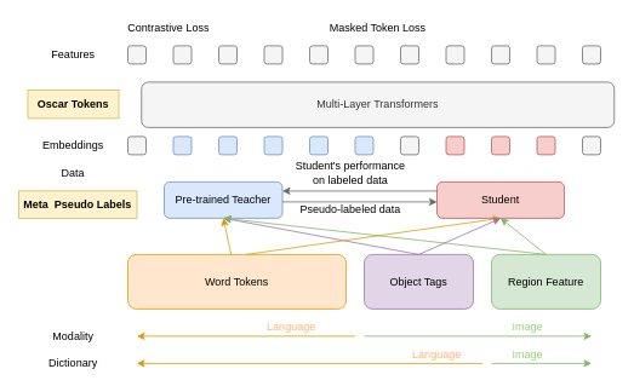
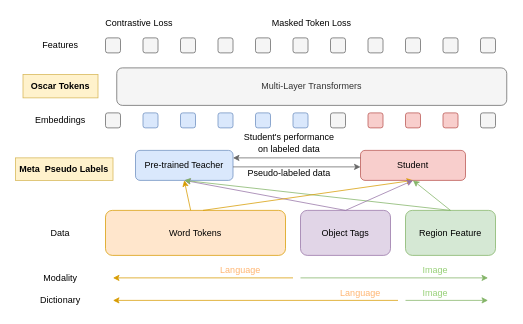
  <mxCell id="0" />
  <mxCell id="1" parent="0" />
  <mxCell id="2" value="Word Tokens" style="rounded=1;whiteSpace=wrap;html=1;fillColor=#ffe6cc;strokeColor=#d79b00;" vertex="1" parent="1"><mxGeometry x="140" y="280" width="240" height="60" as="geometry" /></mxCell>
  <mxCell id="3" value="Object Tags" style="rounded=1;whiteSpace=wrap;html=1;fillColor=#e1d5e7;strokeColor=#9673a6;" vertex="1" parent="1"><mxGeometry x="400" y="280" width="120" height="60" as="geometry" /></mxCell>
  <mxCell id="4" value="Region Feature" style="rounded=1;whiteSpace=wrap;html=1;fillColor=#d5e8d4;strokeColor=#82b366;" vertex="1" parent="1"><mxGeometry x="540" y="280" width="120" height="60" as="geometry" /></mxCell>
  <mxCell id="5" value="Multi-Layer Transformers" style="rounded=1;whiteSpace=wrap;html=1;fillColor=#f5f5f5;strokeColor=#666666;fontColor=#333333;" vertex="1" parent="1"><mxGeometry x="155" y="90" width="520" height="50" as="geometry" /></mxCell>
- <mxCell id="6" value="Data" style="text;html=1;strokeColor=none;fillColor=none;align=center;verticalAlign=middle;whiteSpace=wrap;rounded=0;" vertex="1" parent="1"><mxGeometry x="60" y="180" width="40" height="20" as="geometry" /></mxCell>
+ <mxCell id="6" value="Data" style="text;html=1;strokeColor=none;fillColor=none;align=center;verticalAlign=middle;whiteSpace=wrap;rounded=0;" vertex="1" parent="1"><mxGeometry x="60" y="300" width="40" height="20" as="geometry" /></mxCell>
  <mxCell id="7" value="Modality" style="text;html=1;strokeColor=none;fillColor=none;align=center;verticalAlign=middle;whiteSpace=wrap;rounded=0;" vertex="1" parent="1"><mxGeometry x="60" y="360" width="40" height="20" as="geometry" /></mxCell>
  <mxCell id="8" value="Dictionary" style="text;html=1;strokeColor=none;fillColor=none;align=center;verticalAlign=middle;whiteSpace=wrap;rounded=0;" vertex="1" parent="1"><mxGeometry x="60" y="390" width="40" height="20" as="geometry" /></mxCell>
  <mxCell id="9" value="Embeddings" style="text;html=1;strokeColor=none;fillColor=none;align=center;verticalAlign=middle;whiteSpace=wrap;rounded=0;" vertex="1" parent="1"><mxGeometry x="60" y="150" width="40" height="20" as="geometry" /></mxCell>
  <mxCell id="10" value="&lt;h4&gt;Oscar Tokens&lt;/h4&gt;" style="text;html=1;strokeColor=#d6b656;fillColor=#fff2cc;align=center;verticalAlign=middle;whiteSpace=wrap;rounded=0;" vertex="1" parent="1"><mxGeometry x="30" y="98.75" width="100" height="31.25" as="geometry" /></mxCell>
  <mxCell id="11" value="Features" style="text;html=1;strokeColor=none;fillColor=none;align=center;verticalAlign=middle;whiteSpace=wrap;rounded=0;" vertex="1" parent="1"><mxGeometry x="60" y="50" width="40" height="20" as="geometry" /></mxCell>
  <mxCell id="12" value="" style="endArrow=classic;html=1;fillColor=#ffe6cc;strokeColor=#d79b00;" edge="1" parent="1"><mxGeometry width="50" height="50" relative="1" as="geometry"><mxPoint x="390" y="370" as="sourcePoint" /><mxPoint x="150" y="370" as="targetPoint" /></mxGeometry></mxCell>
  <mxCell id="13" value="" style="endArrow=classic;html=1;fillColor=#ffe6cc;strokeColor=#d79b00;" edge="1" parent="1"><mxGeometry width="50" height="50" relative="1" as="geometry"><mxPoint x="530" y="400" as="sourcePoint" /><mxPoint x="150" y="400" as="targetPoint" /></mxGeometry></mxCell>
  <mxCell id="14" value="&lt;font color=&quot;#ffb570&quot;&gt;Language&lt;/font&gt;" style="text;html=1;strokeColor=none;fillColor=none;align=center;verticalAlign=middle;whiteSpace=wrap;rounded=0;" vertex="1" parent="1"><mxGeometry x="300" y="350" width="40" height="20" as="geometry" /></mxCell>
  <mxCell id="15" value="" style="endArrow=classic;html=1;fillColor=#d5e8d4;strokeColor=#82b366;" edge="1" parent="1"><mxGeometry width="50" height="50" relative="1" as="geometry"><mxPoint x="400" y="370" as="sourcePoint" /><mxPoint x="650" y="370" as="targetPoint" /></mxGeometry></mxCell>
  <mxCell id="16" value="" style="endArrow=classic;html=1;fillColor=#d5e8d4;strokeColor=#82b366;" edge="1" parent="1"><mxGeometry width="50" height="50" relative="1" as="geometry"><mxPoint x="540" y="400" as="sourcePoint" /><mxPoint x="650" y="400" as="targetPoint" /></mxGeometry></mxCell>
  <mxCell id="17" value="&lt;font color=&quot;#ffb570&quot;&gt;Language&lt;/font&gt;" style="text;html=1;strokeColor=none;fillColor=none;align=center;verticalAlign=middle;whiteSpace=wrap;rounded=0;" vertex="1" parent="1"><mxGeometry x="460" y="380" width="40" height="20" as="geometry" /></mxCell>
  <mxCell id="18" value="&lt;font&gt;Image&lt;/font&gt;" style="text;html=1;strokeColor=none;fillColor=none;align=center;verticalAlign=middle;whiteSpace=wrap;rounded=0;fontColor=#97D077;" vertex="1" parent="1"><mxGeometry x="560" y="380" width="40" height="20" as="geometry" /></mxCell>
  <mxCell id="19" value="&lt;font&gt;Image&lt;/font&gt;" style="text;html=1;strokeColor=none;fillColor=none;align=center;verticalAlign=middle;whiteSpace=wrap;rounded=0;fontColor=#97D077;" vertex="1" parent="1"><mxGeometry x="560" y="350" width="40" height="20" as="geometry" /></mxCell>
  <mxCell id="20" value="" style="rounded=1;whiteSpace=wrap;html=1;fontColor=#333333;fillColor=#f5f5f5;strokeColor=#666666;" vertex="1" parent="1"><mxGeometry x="140" y="50" width="20" height="20" as="geometry" /></mxCell>
  <mxCell id="21" value="" style="rounded=1;whiteSpace=wrap;html=1;fontColor=#333333;fillColor=#f5f5f5;strokeColor=#666666;" vertex="1" parent="1"><mxGeometry x="190" y="50" width="20" height="20" as="geometry" /></mxCell>
  <mxCell id="22" value="" style="rounded=1;whiteSpace=wrap;html=1;fontColor=#333333;fillColor=#f5f5f5;strokeColor=#666666;" vertex="1" parent="1"><mxGeometry x="240" y="50" width="20" height="20" as="geometry" /></mxCell>
  <mxCell id="23" value="" style="rounded=1;whiteSpace=wrap;html=1;fontColor=#333333;fillColor=#f5f5f5;strokeColor=#666666;" vertex="1" parent="1"><mxGeometry x="290" y="50" width="20" height="20" as="geometry" /></mxCell>
  <mxCell id="24" value="" style="rounded=1;whiteSpace=wrap;html=1;fontColor=#333333;fillColor=#f5f5f5;strokeColor=#666666;" vertex="1" parent="1"><mxGeometry x="340" y="50" width="20" height="20" as="geometry" /></mxCell>
  <mxCell id="25" value="" style="rounded=1;whiteSpace=wrap;html=1;fontColor=#333333;fillColor=#f5f5f5;strokeColor=#666666;" vertex="1" parent="1"><mxGeometry x="390" y="50" width="20" height="20" as="geometry" /></mxCell>
  <mxCell id="26" value="" style="rounded=1;whiteSpace=wrap;html=1;fontColor=#333333;fillColor=#f5f5f5;strokeColor=#666666;" vertex="1" parent="1"><mxGeometry x="440" y="50" width="20" height="20" as="geometry" /></mxCell>
  <mxCell id="27" value="" style="rounded=1;whiteSpace=wrap;html=1;fontColor=#333333;fillColor=#f5f5f5;strokeColor=#666666;" vertex="1" parent="1"><mxGeometry x="490" y="50" width="20" height="20" as="geometry" /></mxCell>
  <mxCell id="28" value="" style="rounded=1;whiteSpace=wrap;html=1;fontColor=#333333;fillColor=#f5f5f5;strokeColor=#666666;" vertex="1" parent="1"><mxGeometry x="540" y="50" width="20" height="20" as="geometry" /></mxCell>
  <mxCell id="29" value="" style="rounded=1;whiteSpace=wrap;html=1;fontColor=#333333;fillColor=#f5f5f5;strokeColor=#666666;" vertex="1" parent="1"><mxGeometry x="590" y="50" width="20" height="20" as="geometry" /></mxCell>
  <mxCell id="30" value="" style="rounded=1;whiteSpace=wrap;html=1;fontColor=#333333;fillColor=#f5f5f5;strokeColor=#666666;" vertex="1" parent="1"><mxGeometry x="640" y="50" width="20" height="20" as="geometry" /></mxCell>
  <mxCell id="31" value="&lt;font color=&quot;#000000&quot;&gt;Contrastive Loss&lt;/font&gt;" style="text;html=1;strokeColor=none;fillColor=none;align=center;verticalAlign=middle;whiteSpace=wrap;rounded=0;fontColor=#97D077;" vertex="1" parent="1"><mxGeometry x="130" y="20" width="110" height="20" as="geometry" /></mxCell>
  <mxCell id="32" value="&lt;font color=&quot;#000000&quot;&gt;Masked Token Loss&lt;/font&gt;" style="text;html=1;strokeColor=none;fillColor=none;align=center;verticalAlign=middle;whiteSpace=wrap;rounded=0;fontColor=#97D077;" vertex="1" parent="1"><mxGeometry x="360" y="20" width="110" height="20" as="geometry" /></mxCell>
  <mxCell id="33" value="&lt;font color=&quot;#000000&quot;&gt;Pre-trained Teacher&lt;/font&gt;" style="rounded=1;whiteSpace=wrap;html=1;fillColor=#dae8fc;strokeColor=#6c8ebf;" vertex="1" parent="1"><mxGeometry x="180" y="200" width="130" height="40" as="geometry" /></mxCell>
  <mxCell id="34" value="&lt;font color=&quot;#000000&quot;&gt;Student&lt;/font&gt;" style="rounded=1;whiteSpace=wrap;html=1;fillColor=#f8cecc;strokeColor=#b85450;" vertex="1" parent="1"><mxGeometry x="480" y="200" width="140" height="40" as="geometry" /></mxCell>
  <mxCell id="35" value="Pseudo-labeled data" style="text;html=1;strokeColor=none;fillColor=none;align=center;verticalAlign=middle;whiteSpace=wrap;rounded=0;" vertex="1" parent="1"><mxGeometry x="320" y="220" width="130" height="20" as="geometry" /></mxCell>
  <mxCell id="36" value="" style="endArrow=classic;html=1;fontColor=#97D077;entryX=0.5;entryY=1;entryDx=0;entryDy=0;fillColor=#ffe6cc;strokeColor=#d79b00;" edge="1" parent="1" source="2" target="33"><mxGeometry width="50" height="50" relative="1" as="geometry"><mxPoint x="330" y="400" as="sourcePoint" /><mxPoint x="380" y="350" as="targetPoint" /></mxGeometry></mxCell>
  <mxCell id="37" value="" style="endArrow=classic;html=1;fontColor=#97D077;fillColor=#e1d5e7;strokeColor=#9673a6;exitX=0.5;exitY=0;exitDx=0;exitDy=0;entryX=0.5;entryY=1;entryDx=0;entryDy=0;" edge="1" parent="1" source="3" target="33"><mxGeometry width="50" height="50" relative="1" as="geometry"><mxPoint x="276.429" y="290" as="sourcePoint" /><mxPoint x="276" y="240" as="targetPoint" /></mxGeometry></mxCell>
  <mxCell id="38" value="" style="endArrow=classic;html=1;fontColor=#97D077;fillColor=#d5e8d4;strokeColor=#82b366;exitX=0.5;exitY=0;exitDx=0;exitDy=0;entryX=0.5;entryY=1;entryDx=0;entryDy=0;" edge="1" parent="1" source="4" target="33"><mxGeometry width="50" height="50" relative="1" as="geometry"><mxPoint x="610" y="270" as="sourcePoint" /><mxPoint x="280" y="240" as="targetPoint" /></mxGeometry></mxCell>
  <mxCell id="39" value="" style="endArrow=classic;html=1;fontColor=#97D077;entryX=0.5;entryY=1;entryDx=0;entryDy=0;fillColor=#ffe6cc;strokeColor=#d79b00;" edge="1" parent="1" target="34"><mxGeometry width="50" height="50" relative="1" as="geometry"><mxPoint x="270" y="280" as="sourcePoint" /><mxPoint x="305" y="270" as="targetPoint" /></mxGeometry></mxCell>
  <mxCell id="40" value="" style="endArrow=classic;html=1;fontColor=#97D077;fillColor=#e1d5e7;strokeColor=#9673a6;entryX=0.5;entryY=1;entryDx=0;entryDy=0;" edge="1" parent="1" target="34"><mxGeometry width="50" height="50" relative="1" as="geometry"><mxPoint x="460" y="280" as="sourcePoint" /><mxPoint x="286" y="250" as="targetPoint" /></mxGeometry></mxCell>
  <mxCell id="41" value="" style="endArrow=classic;html=1;fontColor=#97D077;fillColor=#d5e8d4;strokeColor=#82b366;entryX=0.5;entryY=1;entryDx=0;entryDy=0;" edge="1" parent="1" target="34"><mxGeometry width="50" height="50" relative="1" as="geometry"><mxPoint x="600" y="280" as="sourcePoint" /><mxPoint x="290" y="250" as="targetPoint" /></mxGeometry></mxCell>
  <mxCell id="42" value="" style="endArrow=classic;html=1;fontColor=#97D077;entryX=0;entryY=0.25;entryDx=0;entryDy=0;exitX=1;exitY=0.25;exitDx=0;exitDy=0;fillColor=#f5f5f5;strokeColor=#666666;" edge="1" parent="1"><mxGeometry width="50" height="50" relative="1" as="geometry"><mxPoint x="310" y="222" as="sourcePoint" /><mxPoint x="480" y="222" as="targetPoint" /></mxGeometry></mxCell>
  <mxCell id="43" value="" style="endArrow=classic;html=1;fontColor=#97D077;exitX=0;exitY=0.5;exitDx=0;exitDy=0;fillColor=#f5f5f5;strokeColor=#666666;" edge="1" parent="1"><mxGeometry width="50" height="50" relative="1" as="geometry"><mxPoint x="480" y="210" as="sourcePoint" /><mxPoint x="310" y="210" as="targetPoint" /></mxGeometry></mxCell>
  <mxCell id="44" value="Student's performance on labeled data" style="text;html=1;strokeColor=none;fillColor=none;align=center;verticalAlign=middle;whiteSpace=wrap;rounded=0;" vertex="1" parent="1"><mxGeometry x="320" y="180" width="130" height="20" as="geometry" /></mxCell>
  <mxCell id="45" value="" style="rounded=1;whiteSpace=wrap;html=1;fontColor=#333333;fillColor=#f5f5f5;strokeColor=#666666;" vertex="1" parent="1"><mxGeometry x="140" y="150" width="20" height="20" as="geometry" /></mxCell>
  <mxCell id="46" value="" style="rounded=1;whiteSpace=wrap;html=1;fillColor=#dae8fc;strokeColor=#6c8ebf;" vertex="1" parent="1"><mxGeometry x="190" y="150" width="20" height="20" as="geometry" /></mxCell>
  <mxCell id="47" value="" style="rounded=1;whiteSpace=wrap;html=1;fillColor=#dae8fc;strokeColor=#6c8ebf;" vertex="1" parent="1"><mxGeometry x="240" y="150" width="20" height="20" as="geometry" /></mxCell>
  <mxCell id="48" value="" style="rounded=1;whiteSpace=wrap;html=1;fillColor=#dae8fc;strokeColor=#6c8ebf;" vertex="1" parent="1"><mxGeometry x="290" y="150" width="20" height="20" as="geometry" /></mxCell>
  <mxCell id="49" value="" style="rounded=1;whiteSpace=wrap;html=1;fillColor=#dae8fc;strokeColor=#6c8ebf;" vertex="1" parent="1"><mxGeometry x="340" y="150" width="20" height="20" as="geometry" /></mxCell>
  <mxCell id="50" value="" style="rounded=1;whiteSpace=wrap;html=1;fillColor=#dae8fc;strokeColor=#6c8ebf;" vertex="1" parent="1"><mxGeometry x="390" y="150" width="20" height="20" as="geometry" /></mxCell>
  <mxCell id="51" value="" style="rounded=1;whiteSpace=wrap;html=1;fontColor=#333333;fillColor=#f5f5f5;strokeColor=#666666;" vertex="1" parent="1"><mxGeometry x="440" y="150" width="20" height="20" as="geometry" /></mxCell>
  <mxCell id="52" value="" style="rounded=1;whiteSpace=wrap;html=1;fillColor=#f8cecc;strokeColor=#b85450;" vertex="1" parent="1"><mxGeometry x="490" y="150" width="20" height="20" as="geometry" /></mxCell>
  <mxCell id="53" value="" style="rounded=1;whiteSpace=wrap;html=1;fillColor=#f8cecc;strokeColor=#b85450;" vertex="1" parent="1"><mxGeometry x="540" y="150" width="20" height="20" as="geometry" /></mxCell>
  <mxCell id="54" value="" style="rounded=1;whiteSpace=wrap;html=1;fillColor=#f8cecc;strokeColor=#b85450;" vertex="1" parent="1"><mxGeometry x="590" y="150" width="20" height="20" as="geometry" /></mxCell>
  <mxCell id="55" value="" style="rounded=1;whiteSpace=wrap;html=1;fontColor=#333333;fillColor=#f5f5f5;strokeColor=#666666;" vertex="1" parent="1"><mxGeometry x="640" y="150" width="20" height="20" as="geometry" /></mxCell>
  <mxCell id="56" value="&lt;h4&gt;Meta &amp;nbsp;Pseudo Labels&lt;/h4&gt;" style="text;html=1;strokeColor=#d6b656;fillColor=#fff2cc;align=center;verticalAlign=middle;whiteSpace=wrap;rounded=0;" vertex="1" parent="1"><mxGeometry x="20" y="210" width="130" height="30" as="geometry" /></mxCell>
